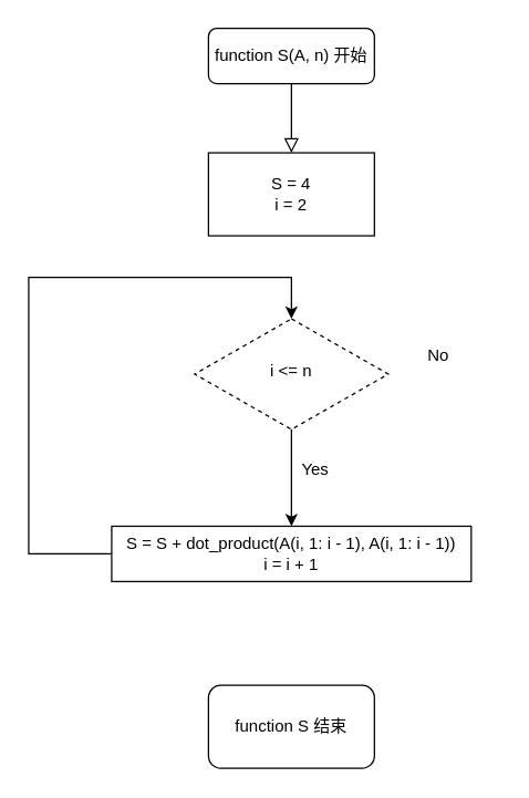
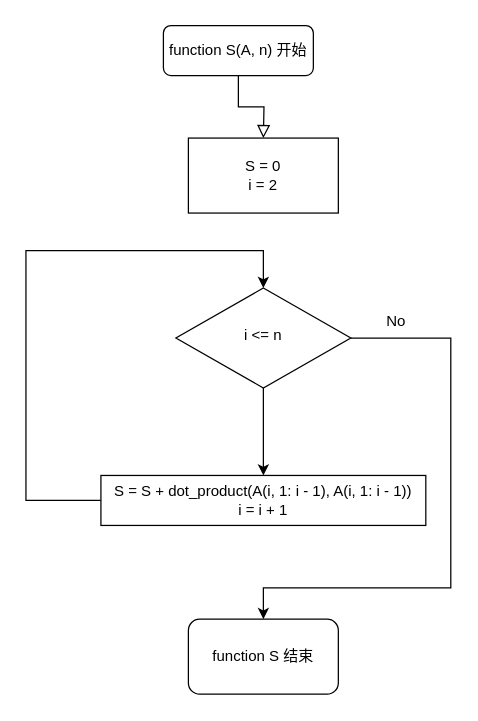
  <mxCell id="0" />
  <mxCell id="1" parent="0" />
  <mxCell id="2" value="" style="rounded=0;html=1;jettySize=auto;orthogonalLoop=1;fontSize=11;endArrow=block;endFill=0;endSize=8;strokeWidth=1;shadow=0;labelBackgroundColor=none;edgeStyle=orthogonalEdgeStyle;" parent="1" source="3" edge="1"><mxGeometry relative="1" as="geometry"><mxPoint x="210" y="110" as="targetPoint" /></mxGeometry></mxCell>
- <mxCell id="3" value="function S(A, n) 开始" style="rounded=1;whiteSpace=wrap;html=1;fontSize=12;glass=0;strokeWidth=1;shadow=0;" parent="1" vertex="1"><mxGeometry x="150" y="20" width="120" height="40" as="geometry" /></mxCell>
+ <mxCell id="3" value="function S(A, n) 开始" style="rounded=1;whiteSpace=wrap;html=1;fontSize=12;glass=0;strokeWidth=1;shadow=0;" parent="1" vertex="1"><mxGeometry x="130" y="20" width="120" height="40" as="geometry" /></mxCell>
  <mxCell id="4" style="edgeStyle=orthogonalEdgeStyle;rounded=0;orthogonalLoop=1;jettySize=auto;html=1;" parent="1" source="6" target="9" edge="1"><mxGeometry relative="1" as="geometry" /></mxCell>
- <mxCell id="6" value="i &amp;lt;= n" style="rhombus;whiteSpace=wrap;html=1;shadow=0;fontFamily=Helvetica;fontSize=12;align=center;strokeWidth=1;spacing=6;spacingTop=-4;dashed=1;" parent="1" vertex="1"><mxGeometry x="140" y="230" width="140" height="80" as="geometry" /></mxCell>
- <mxCell id="7" value="S = 4&lt;br&gt;i = 2" style="rounded=0;whiteSpace=wrap;html=1;" parent="1" vertex="1"><mxGeometry x="150" y="110" width="120" height="60" as="geometry" /></mxCell>
+ <mxCell id="5" style="edgeStyle=orthogonalEdgeStyle;rounded=0;orthogonalLoop=1;jettySize=auto;html=1;" parent="1" source="6" target="12" edge="1"><mxGeometry relative="1" as="geometry"><mxPoint x="200" y="470" as="targetPoint" /><Array as="points"><mxPoint x="360" y="270" /><mxPoint x="360" y="470" /><mxPoint x="210" y="470" /></Array></mxGeometry></mxCell>
+ <mxCell id="6" value="i &amp;lt;= n" style="rhombus;whiteSpace=wrap;html=1;shadow=0;fontFamily=Helvetica;fontSize=12;align=center;strokeWidth=1;spacing=6;spacingTop=-4;" parent="1" vertex="1"><mxGeometry x="140" y="230" width="140" height="80" as="geometry" /></mxCell>
+ <mxCell id="7" value="S = 0&lt;br&gt;i = 2" style="rounded=0;whiteSpace=wrap;html=1;" parent="1" vertex="1"><mxGeometry x="150" y="110" width="120" height="60" as="geometry" /></mxCell>
  <mxCell id="8" style="edgeStyle=orthogonalEdgeStyle;rounded=0;orthogonalLoop=1;jettySize=auto;html=1;" parent="1" source="9" target="6" edge="1"><mxGeometry relative="1" as="geometry"><mxPoint x="20" y="200" as="targetPoint" /><Array as="points"><mxPoint x="20" y="400" /><mxPoint x="20" y="200" /><mxPoint x="210" y="200" /></Array></mxGeometry></mxCell>
  <mxCell id="9" value="S = S + dot_product(A(i, 1: i - 1), A(i, 1: i - 1))&lt;br&gt;i = i + 1" style="rounded=0;whiteSpace=wrap;html=1;" parent="1" vertex="1"><mxGeometry x="80" y="380" width="260" height="40" as="geometry" /></mxCell>
- <mxCell id="10" value="Yes" style="text;html=1;resizable=0;autosize=1;align=center;verticalAlign=middle;points=[];fillColor=none;strokeColor=none;rounded=0;" parent="1" vertex="1"><mxGeometry x="212" y="329" width="30" height="20" as="geometry" /></mxCell>
  <mxCell id="11" value="No" style="text;html=1;resizable=0;autosize=1;align=center;verticalAlign=middle;points=[];fillColor=none;strokeColor=none;rounded=0;" parent="1" vertex="1"><mxGeometry x="301" y="247" width="30" height="20" as="geometry" /></mxCell>
  <mxCell id="12" value="function S 结束" style="rounded=1;whiteSpace=wrap;html=1;" parent="1" vertex="1"><mxGeometry x="150" y="495" width="120" height="60" as="geometry" /></mxCell>
